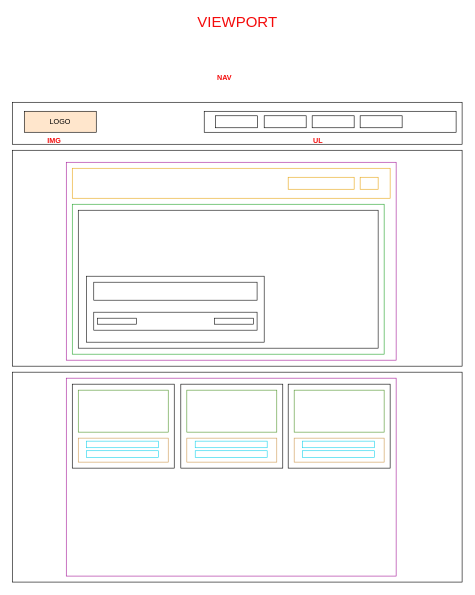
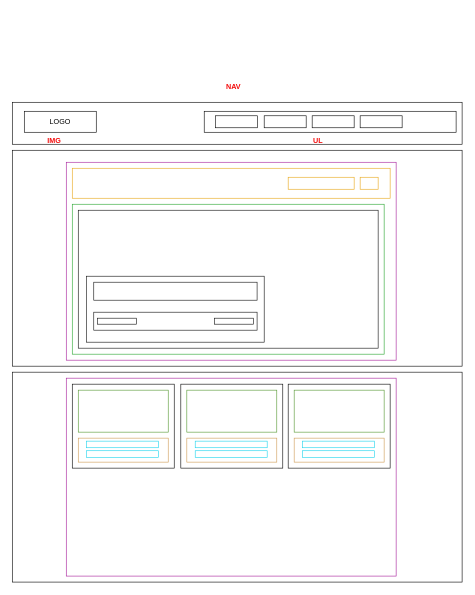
  <mxCell id="0" />
  <mxCell id="1" parent="0" />
  <mxCell id="2" value="" style="rounded=0;whiteSpace=wrap;html=1;" parent="1" vertex="1"><mxGeometry x="20" y="170" width="750" height="70" as="geometry" /></mxCell>
- <mxCell id="3" value="LOGO" style="rounded=0;whiteSpace=wrap;html=1;fillColor=#ffe6cc;" parent="1" vertex="1"><mxGeometry x="40" y="185" width="120" height="35" as="geometry" /></mxCell>
+ <mxCell id="3" value="LOGO" style="rounded=0;whiteSpace=wrap;html=1;" parent="1" vertex="1"><mxGeometry x="40" y="185" width="120" height="35" as="geometry" /></mxCell>
  <mxCell id="4" value="" style="rounded=0;whiteSpace=wrap;html=1;" parent="1" vertex="1"><mxGeometry x="340" y="185" width="420" height="35" as="geometry" /></mxCell>
  <mxCell id="5" value="" style="rounded=0;whiteSpace=wrap;html=1;" parent="1" vertex="1"><mxGeometry x="359" y="192.5" width="70" height="20" as="geometry" /></mxCell>
  <mxCell id="6" value="" style="rounded=0;whiteSpace=wrap;html=1;" parent="1" vertex="1"><mxGeometry x="520" y="192.5" width="70" height="20" as="geometry" /></mxCell>
  <mxCell id="7" value="" style="rounded=0;whiteSpace=wrap;html=1;" parent="1" vertex="1"><mxGeometry x="600" y="192.5" width="70" height="20" as="geometry" /></mxCell>
  <mxCell id="8" value="" style="rounded=0;whiteSpace=wrap;html=1;" parent="1" vertex="1"><mxGeometry x="440" y="192.5" width="70" height="20" as="geometry" /></mxCell>
- <mxCell id="9" value="&lt;span&gt;NAV&lt;/span&gt;" style="text;html=1;strokeColor=none;fillColor=none;align=center;verticalAlign=middle;whiteSpace=wrap;rounded=0;fontStyle=1;fontColor=#f40b0b;" parent="1" vertex="1"><mxGeometry x="344" y="115" width="60" height="30" as="geometry" /></mxCell>
+ <mxCell id="9" value="&lt;span&gt;NAV&lt;/span&gt;" style="text;html=1;strokeColor=none;fillColor=none;align=center;verticalAlign=middle;whiteSpace=wrap;rounded=0;fontStyle=1;fontColor=#f40b0b;" parent="1" vertex="1"><mxGeometry x="359" y="130" width="60" height="30" as="geometry" /></mxCell>
  <mxCell id="10" value="&lt;span&gt;UL&lt;/span&gt;" style="text;html=1;strokeColor=none;fillColor=none;align=center;verticalAlign=middle;whiteSpace=wrap;rounded=0;fontStyle=1;fontColor=#f40b0b;" parent="1" vertex="1"><mxGeometry x="500" y="220" width="60" height="30" as="geometry" /></mxCell>
  <mxCell id="11" value="&lt;span&gt;IMG&lt;/span&gt;" style="text;html=1;strokeColor=none;fillColor=none;align=center;verticalAlign=middle;whiteSpace=wrap;rounded=0;fontStyle=1;fontColor=#f40b0b;" parent="1" vertex="1"><mxGeometry x="60" y="220" width="60" height="30" as="geometry" /></mxCell>
- <mxCell id="12" value="VIEWPORT" style="text;html=1;strokeColor=none;fillColor=none;align=center;verticalAlign=middle;whiteSpace=wrap;rounded=0;fontColor=#f40b0b;fontSize=25;" parent="1" vertex="1"><mxGeometry x="314.5" y="20" width="161" height="30" as="geometry" /></mxCell>
  <mxCell id="13" value="" style="rounded=0;whiteSpace=wrap;html=1;" parent="1" vertex="1"><mxGeometry x="20" y="250" width="750" height="360" as="geometry" /></mxCell>
  <mxCell id="14" value="" style="rounded=0;whiteSpace=wrap;html=1;strokeColor=#a61c9a;" parent="1" vertex="1"><mxGeometry x="110" y="270" width="550" height="330" as="geometry" /></mxCell>
  <mxCell id="15" value="" style="rounded=0;whiteSpace=wrap;html=1;strokeColor=#e8a617;" parent="1" vertex="1"><mxGeometry x="120" y="280" width="530" height="50" as="geometry" /></mxCell>
  <mxCell id="16" value="" style="rounded=0;whiteSpace=wrap;html=1;strokeColor=#e8a617;" parent="1" vertex="1"><mxGeometry x="480" y="295" width="110" height="20" as="geometry" /></mxCell>
  <mxCell id="17" value="" style="rounded=0;whiteSpace=wrap;html=1;strokeColor=#e8a617;" parent="1" vertex="1"><mxGeometry x="600" y="295" width="30" height="20" as="geometry" /></mxCell>
  <mxCell id="18" value="" style="rounded=0;whiteSpace=wrap;html=1;strokeColor=#27a52f;" parent="1" vertex="1"><mxGeometry x="120" y="340" width="520" height="250" as="geometry" /></mxCell>
  <mxCell id="19" value="" style="rounded=0;whiteSpace=wrap;html=1;strokeColor=#0d0d0d;" parent="1" vertex="1"><mxGeometry x="130" y="350" width="500" height="230" as="geometry" /></mxCell>
  <mxCell id="20" value="" style="group" vertex="1" connectable="0" parent="1"><mxGeometry x="144" y="460" width="296" height="110" as="geometry" /></mxCell>
  <mxCell id="21" value="" style="group" parent="20" vertex="1" connectable="0"><mxGeometry width="296" height="110" as="geometry" /></mxCell>
  <mxCell id="22" value="" style="rounded=0;whiteSpace=wrap;html=1;strokeColor=#0d0d0d;" parent="21" vertex="1"><mxGeometry width="296" height="110" as="geometry" /></mxCell>
  <mxCell id="23" value="" style="rounded=0;whiteSpace=wrap;html=1;strokeColor=#0d0d0d;" parent="21" vertex="1"><mxGeometry x="11.84" y="10" width="272.32" height="30" as="geometry" /></mxCell>
  <mxCell id="24" value="" style="rounded=0;whiteSpace=wrap;html=1;strokeColor=#0d0d0d;" parent="21" vertex="1"><mxGeometry x="11.84" y="60" width="272.32" height="30" as="geometry" /></mxCell>
  <mxCell id="25" value="" style="rounded=0;whiteSpace=wrap;html=1;strokeColor=#0d0d0d;" parent="21" vertex="1"><mxGeometry x="213.12" y="70" width="65.12" height="10" as="geometry" /></mxCell>
  <mxCell id="26" value="" style="rounded=0;whiteSpace=wrap;html=1;strokeColor=#0d0d0d;" parent="20" vertex="1"><mxGeometry x="17.76" y="70" width="65.12" height="10" as="geometry" /></mxCell>
  <mxCell id="27" value="" style="rounded=0;whiteSpace=wrap;html=1;" vertex="1" parent="1"><mxGeometry x="20" y="620" width="750" height="350" as="geometry" /></mxCell>
  <mxCell id="28" value="" style="rounded=0;whiteSpace=wrap;html=1;strokeColor=#a61c9a;" vertex="1" parent="1"><mxGeometry x="110" y="630" width="550" height="330" as="geometry" /></mxCell>
  <mxCell id="29" value="" style="group" vertex="1" connectable="0" parent="1"><mxGeometry x="120" y="640" width="170" height="140" as="geometry" /></mxCell>
  <mxCell id="30" value="" style="group" vertex="1" connectable="0" parent="29"><mxGeometry width="170" height="140" as="geometry" /></mxCell>
  <mxCell id="31" value="" style="rounded=0;whiteSpace=wrap;html=1;" vertex="1" parent="30"><mxGeometry width="170" height="140" as="geometry" /></mxCell>
  <mxCell id="32" value="" style="rounded=0;whiteSpace=wrap;html=1;strokeColor=#549730;" vertex="1" parent="30"><mxGeometry x="10" y="10" width="150" height="70" as="geometry" /></mxCell>
  <mxCell id="33" value="" style="rounded=0;whiteSpace=wrap;html=1;strokeColor=#ce9b55;" vertex="1" parent="30"><mxGeometry x="10" y="90" width="150" height="40" as="geometry" /></mxCell>
  <mxCell id="34" value="" style="rounded=0;whiteSpace=wrap;html=1;strokeColor=#1dd4ed;" vertex="1" parent="30"><mxGeometry x="24" y="95" width="120" height="11" as="geometry" /></mxCell>
  <mxCell id="35" value="" style="rounded=0;whiteSpace=wrap;html=1;strokeColor=#1dd4ed;" vertex="1" parent="30"><mxGeometry x="24" y="111" width="120" height="11" as="geometry" /></mxCell>
  <mxCell id="36" value="" style="group" vertex="1" connectable="0" parent="1"><mxGeometry x="301" y="640" width="170" height="140" as="geometry" /></mxCell>
  <mxCell id="37" value="" style="group" vertex="1" connectable="0" parent="36"><mxGeometry width="170" height="140" as="geometry" /></mxCell>
  <mxCell id="38" value="" style="rounded=0;whiteSpace=wrap;html=1;" vertex="1" parent="37"><mxGeometry width="170" height="140" as="geometry" /></mxCell>
  <mxCell id="39" value="" style="rounded=0;whiteSpace=wrap;html=1;strokeColor=#549730;" vertex="1" parent="37"><mxGeometry x="10" y="10" width="150" height="70" as="geometry" /></mxCell>
  <mxCell id="40" value="" style="rounded=0;whiteSpace=wrap;html=1;strokeColor=#ce9b55;" vertex="1" parent="37"><mxGeometry x="10" y="90" width="150" height="40" as="geometry" /></mxCell>
  <mxCell id="41" value="" style="rounded=0;whiteSpace=wrap;html=1;strokeColor=#1dd4ed;" vertex="1" parent="37"><mxGeometry x="24" y="95" width="120" height="11" as="geometry" /></mxCell>
  <mxCell id="42" value="" style="rounded=0;whiteSpace=wrap;html=1;strokeColor=#1dd4ed;" vertex="1" parent="37"><mxGeometry x="24" y="111" width="120" height="11" as="geometry" /></mxCell>
  <mxCell id="43" value="" style="group" vertex="1" connectable="0" parent="1"><mxGeometry x="480" y="640" width="170" height="140" as="geometry" /></mxCell>
  <mxCell id="44" value="" style="group" vertex="1" connectable="0" parent="43"><mxGeometry width="170" height="140" as="geometry" /></mxCell>
  <mxCell id="45" value="" style="rounded=0;whiteSpace=wrap;html=1;" vertex="1" parent="44"><mxGeometry width="170" height="140" as="geometry" /></mxCell>
  <mxCell id="46" value="" style="rounded=0;whiteSpace=wrap;html=1;strokeColor=#549730;" vertex="1" parent="44"><mxGeometry x="10" y="10" width="150" height="70" as="geometry" /></mxCell>
  <mxCell id="47" value="" style="rounded=0;whiteSpace=wrap;html=1;strokeColor=#ce9b55;" vertex="1" parent="44"><mxGeometry x="10" y="90" width="150" height="40" as="geometry" /></mxCell>
  <mxCell id="48" value="" style="rounded=0;whiteSpace=wrap;html=1;strokeColor=#1dd4ed;" vertex="1" parent="44"><mxGeometry x="24" y="95" width="120" height="11" as="geometry" /></mxCell>
  <mxCell id="49" value="" style="rounded=0;whiteSpace=wrap;html=1;strokeColor=#1dd4ed;" vertex="1" parent="44"><mxGeometry x="24" y="111" width="120" height="11" as="geometry" /></mxCell>
